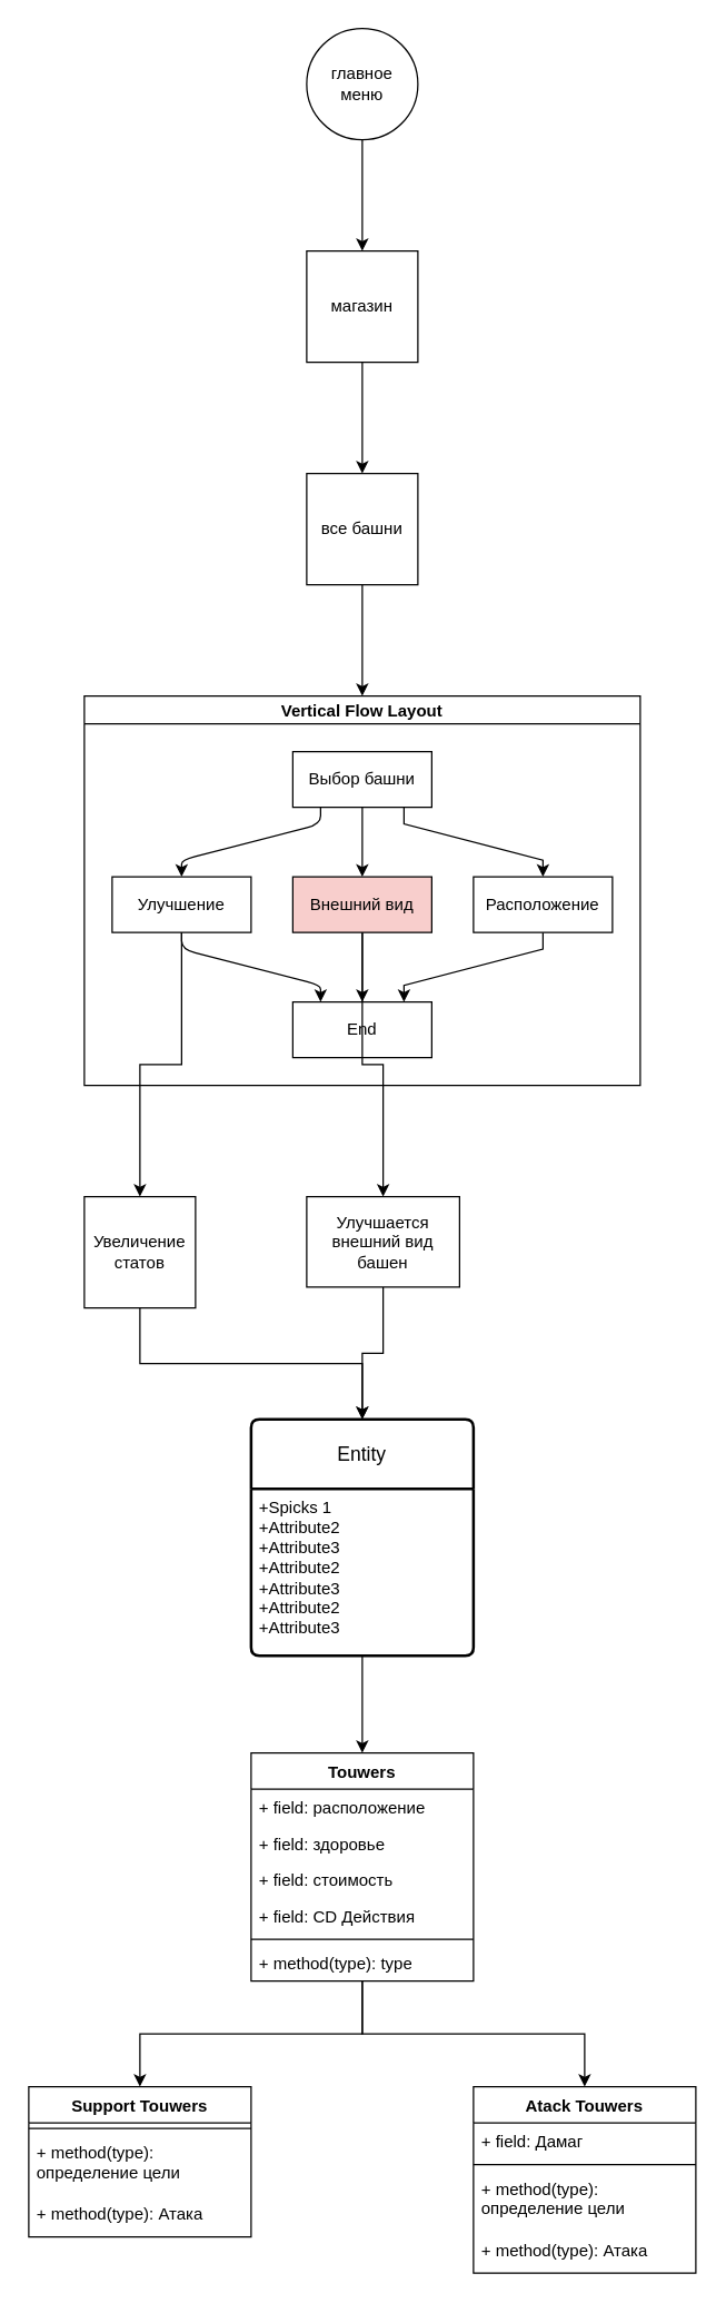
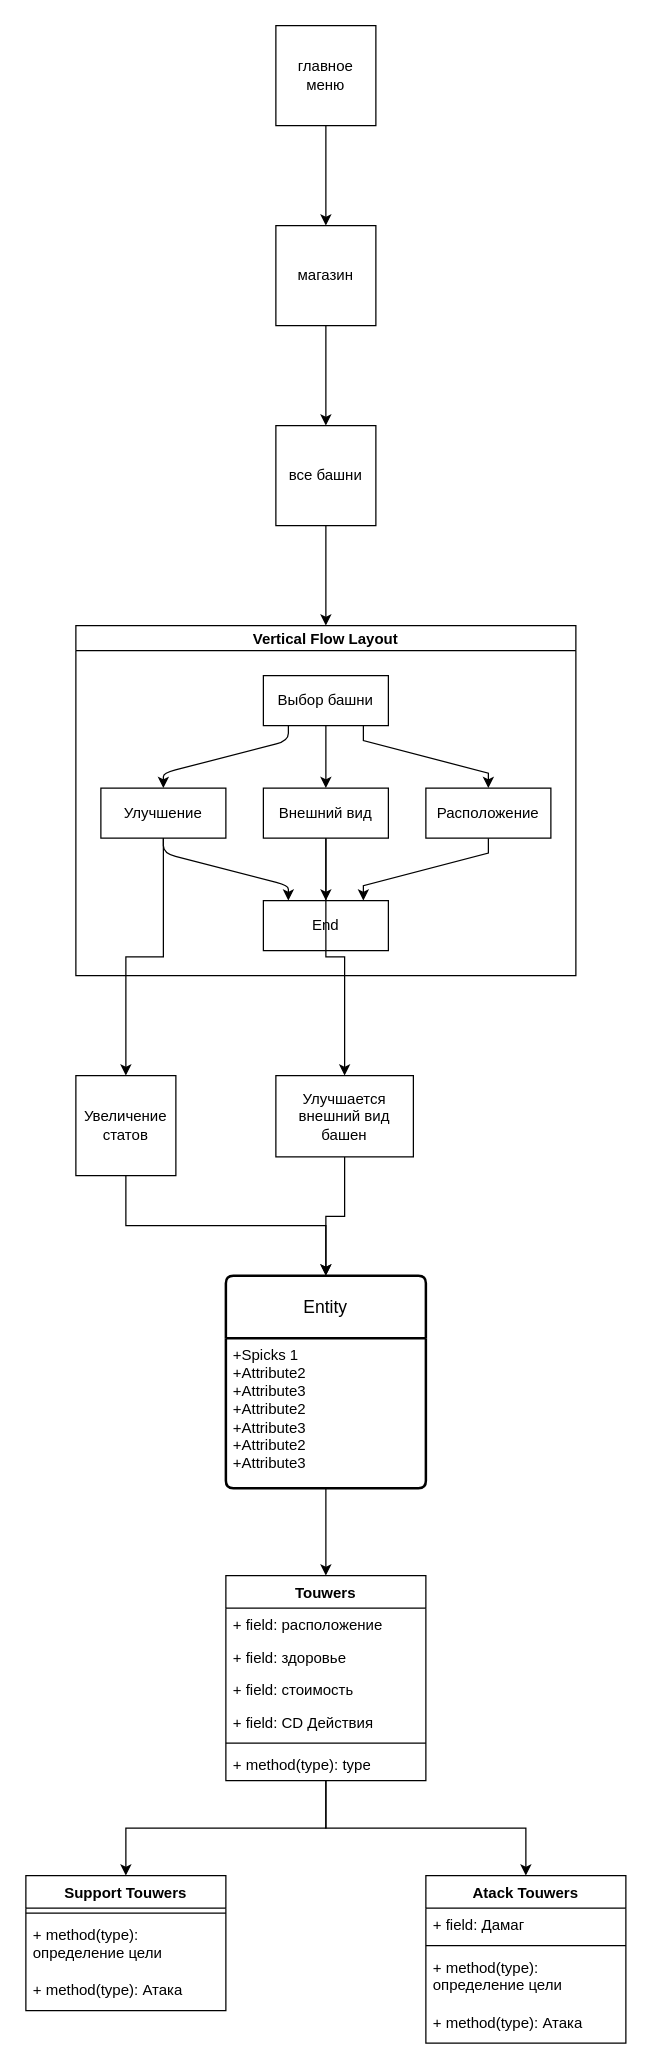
  <mxCell id="0" />
  <mxCell id="1" parent="0" />
  <mxCell id="2" style="edgeStyle=orthogonalEdgeStyle;rounded=0;orthogonalLoop=1;jettySize=auto;html=1;" edge="1" parent="1" source="3" target="5"><mxGeometry relative="1" as="geometry" /></mxCell>
- <mxCell id="3" value="главное меню" style="ellipse;whiteSpace=wrap;html=1;aspect=fixed;" vertex="1" parent="1"><mxGeometry x="220" y="20" width="80" height="80" as="geometry" /></mxCell>
+ <mxCell id="3" value="главное меню" style="whiteSpace=wrap;html=1;aspect=fixed;" vertex="1" parent="1"><mxGeometry x="220" y="20" width="80" height="80" as="geometry" /></mxCell>
  <mxCell id="4" style="edgeStyle=orthogonalEdgeStyle;rounded=0;orthogonalLoop=1;jettySize=auto;html=1;" edge="1" parent="1" source="5" target="7"><mxGeometry relative="1" as="geometry" /></mxCell>
  <mxCell id="5" value="магазин" style="whiteSpace=wrap;html=1;aspect=fixed;" vertex="1" parent="1"><mxGeometry x="220" y="180" width="80" height="80" as="geometry" /></mxCell>
  <mxCell id="6" style="edgeStyle=orthogonalEdgeStyle;rounded=0;orthogonalLoop=1;jettySize=auto;html=1;entryX=0.5;entryY=0;entryDx=0;entryDy=0;" edge="1" parent="1" source="7" target="19"><mxGeometry relative="1" as="geometry" /></mxCell>
  <mxCell id="7" value="все башни" style="whiteSpace=wrap;html=1;aspect=fixed;" vertex="1" parent="1"><mxGeometry x="220" y="340" width="80" height="80" as="geometry" /></mxCell>
  <mxCell id="8" value="Entity" style="swimlane;childLayout=stackLayout;horizontal=1;startSize=50;horizontalStack=0;rounded=1;fontSize=14;fontStyle=0;strokeWidth=2;resizeParent=0;resizeLast=1;shadow=0;dashed=0;align=center;arcSize=4;whiteSpace=wrap;html=1;" vertex="1" parent="1"><mxGeometry x="180" y="1020" width="160" height="170" as="geometry" /></mxCell>
  <mxCell id="9" value="+Spicks 1&lt;br style=&quot;border-color: var(--border-color);&quot;&gt;+Attribute2&lt;br style=&quot;border-color: var(--border-color);&quot;&gt;+Attribute3&lt;br style=&quot;border-color: var(--border-color);&quot;&gt;+Attribute2&lt;br style=&quot;border-color: var(--border-color);&quot;&gt;+Attribute3&lt;br style=&quot;border-color: var(--border-color);&quot;&gt;+Attribute2&lt;br style=&quot;border-color: var(--border-color);&quot;&gt;+Attribute3" style="align=left;strokeColor=none;fillColor=none;spacingLeft=4;fontSize=12;verticalAlign=top;resizable=0;rotatable=0;part=1;html=1;" vertex="1" parent="8"><mxGeometry y="50" width="160" height="120" as="geometry" /></mxCell>
  <mxCell id="10" style="edgeStyle=orthogonalEdgeStyle;rounded=0;orthogonalLoop=1;jettySize=auto;html=1;" edge="1" parent="1" source="12" target="40"><mxGeometry relative="1" as="geometry" /></mxCell>
  <mxCell id="11" style="edgeStyle=orthogonalEdgeStyle;rounded=0;orthogonalLoop=1;jettySize=auto;html=1;" edge="1" parent="1" source="12" target="35"><mxGeometry relative="1" as="geometry" /></mxCell>
  <mxCell id="12" value="Touwers" style="swimlane;fontStyle=1;align=center;verticalAlign=top;childLayout=stackLayout;horizontal=1;startSize=26;horizontalStack=0;resizeParent=1;resizeParentMax=0;resizeLast=0;collapsible=1;marginBottom=0;whiteSpace=wrap;html=1;" vertex="1" parent="1"><mxGeometry x="180" y="1260" width="160" height="164" as="geometry" /></mxCell>
  <mxCell id="13" value="+ field: расположение" style="text;strokeColor=none;fillColor=none;align=left;verticalAlign=top;spacingLeft=4;spacingRight=4;overflow=hidden;rotatable=0;points=[[0,0.5],[1,0.5]];portConstraint=eastwest;whiteSpace=wrap;html=1;" vertex="1" parent="12"><mxGeometry y="26" width="160" height="26" as="geometry" /></mxCell>
  <mxCell id="14" value="+ field: здоровье" style="text;strokeColor=none;fillColor=none;align=left;verticalAlign=top;spacingLeft=4;spacingRight=4;overflow=hidden;rotatable=0;points=[[0,0.5],[1,0.5]];portConstraint=eastwest;whiteSpace=wrap;html=1;" vertex="1" parent="12"><mxGeometry y="52" width="160" height="26" as="geometry" /></mxCell>
  <mxCell id="15" value="+ field: стоимость" style="text;strokeColor=none;fillColor=none;align=left;verticalAlign=top;spacingLeft=4;spacingRight=4;overflow=hidden;rotatable=0;points=[[0,0.5],[1,0.5]];portConstraint=eastwest;whiteSpace=wrap;html=1;" vertex="1" parent="12"><mxGeometry y="78" width="160" height="26" as="geometry" /></mxCell>
  <mxCell id="16" value="+ field: CD Действия" style="text;strokeColor=none;fillColor=none;align=left;verticalAlign=top;spacingLeft=4;spacingRight=4;overflow=hidden;rotatable=0;points=[[0,0.5],[1,0.5]];portConstraint=eastwest;whiteSpace=wrap;html=1;" vertex="1" parent="12"><mxGeometry y="104" width="160" height="26" as="geometry" /></mxCell>
  <mxCell id="17" value="" style="line;strokeWidth=1;fillColor=none;align=left;verticalAlign=middle;spacingTop=-1;spacingLeft=3;spacingRight=3;rotatable=0;labelPosition=right;points=[];portConstraint=eastwest;strokeColor=inherit;" vertex="1" parent="12"><mxGeometry y="130" width="160" height="8" as="geometry" /></mxCell>
  <mxCell id="18" value="+ method(type): type" style="text;strokeColor=none;fillColor=none;align=left;verticalAlign=top;spacingLeft=4;spacingRight=4;overflow=hidden;rotatable=0;points=[[0,0.5],[1,0.5]];portConstraint=eastwest;whiteSpace=wrap;html=1;" vertex="1" parent="12"><mxGeometry y="138" width="160" height="26" as="geometry" /></mxCell>
  <mxCell id="19" value="Vertical Flow Layout" style="swimlane;startSize=20;horizontal=1;childLayout=flowLayout;flowOrientation=north;resizable=0;interRankCellSpacing=50;containerType=tree;fontSize=12;" vertex="1" parent="1"><mxGeometry y="500" width="400" height="280" as="geometry" x="60" /></mxCell>
  <mxCell id="20" style="edgeStyle=orthogonalEdgeStyle;rounded=0;orthogonalLoop=1;jettySize=auto;html=1;noEdgeStyle=1;orthogonal=1;" edge="1" parent="19" source="21" target="30"><mxGeometry relative="1" as="geometry"><Array as="points"><mxPoint x="230" y="92" /><mxPoint x="330" y="118" /></Array></mxGeometry></mxCell>
  <mxCell id="21" value="Выбор башни" style="whiteSpace=wrap;html=1;" vertex="1" parent="19"><mxGeometry x="150" y="40" width="100" height="40" as="geometry" /></mxCell>
  <mxCell id="22" value="Улучшение" style="whiteSpace=wrap;html=1;" vertex="1" parent="19"><mxGeometry x="20" y="130" width="100" height="40" as="geometry" /></mxCell>
  <mxCell id="23" value="" style="html=1;rounded=1;curved=0;sourcePerimeterSpacing=0;targetPerimeterSpacing=0;startSize=6;endSize=6;noEdgeStyle=1;orthogonal=1;" edge="1" parent="19" source="21" target="22"><mxGeometry relative="1" as="geometry"><Array as="points"><mxPoint x="170" y="92" /><mxPoint x="70" y="118" /></Array></mxGeometry></mxCell>
- <mxCell id="24" value="Внешний вид" style="whiteSpace=wrap;html=1;fillColor=#f8cecc;" vertex="1" parent="19"><mxGeometry x="150" y="130" width="100" height="40" as="geometry" /></mxCell>
+ <mxCell id="24" value="Внешний вид" style="whiteSpace=wrap;html=1;" vertex="1" parent="19"><mxGeometry x="150" y="130" width="100" height="40" as="geometry" /></mxCell>
  <mxCell id="25" value="" style="html=1;rounded=1;curved=0;sourcePerimeterSpacing=0;targetPerimeterSpacing=0;startSize=6;endSize=6;noEdgeStyle=1;orthogonal=1;" edge="1" parent="19" source="21" target="24"><mxGeometry relative="1" as="geometry"><Array as="points"><mxPoint x="200" y="94" /><mxPoint x="200" y="118" /></Array></mxGeometry></mxCell>
  <mxCell id="26" value="End" style="whiteSpace=wrap;html=1;" vertex="1" parent="19"><mxGeometry x="150" y="220" width="100" height="40" as="geometry" /></mxCell>
  <mxCell id="27" value="" style="html=1;rounded=1;curved=0;sourcePerimeterSpacing=0;targetPerimeterSpacing=0;startSize=6;endSize=6;noEdgeStyle=1;orthogonal=1;" edge="1" parent="19" source="22" target="26"><mxGeometry relative="1" as="geometry"><Array as="points"><mxPoint x="70" y="182" /><mxPoint x="170" y="208" /></Array></mxGeometry></mxCell>
  <mxCell id="28" value="" style="html=1;rounded=1;curved=0;sourcePerimeterSpacing=0;targetPerimeterSpacing=0;startSize=6;endSize=6;noEdgeStyle=1;orthogonal=1;" edge="1" parent="19" source="24" target="26"><mxGeometry relative="1" as="geometry"><Array as="points"><mxPoint x="200" y="182" /><mxPoint x="200" y="206" /></Array></mxGeometry></mxCell>
  <mxCell id="29" style="edgeStyle=orthogonalEdgeStyle;rounded=0;orthogonalLoop=1;jettySize=auto;html=1;noEdgeStyle=1;orthogonal=1;" edge="1" parent="19" source="30" target="26"><mxGeometry relative="1" as="geometry"><Array as="points"><mxPoint x="330" y="182" /><mxPoint x="230" y="208" /></Array></mxGeometry></mxCell>
  <mxCell id="30" value="Расположение" style="whiteSpace=wrap;html=1;" vertex="1" parent="19"><mxGeometry x="280" y="130" width="100" height="40" as="geometry" /></mxCell>
  <mxCell id="31" style="edgeStyle=orthogonalEdgeStyle;rounded=0;orthogonalLoop=1;jettySize=auto;html=1;exitX=0.5;exitY=1;exitDx=0;exitDy=0;" edge="1" parent="1" source="32" target="8"><mxGeometry relative="1" as="geometry" /></mxCell>
  <mxCell id="32" value="Увеличение статов" style="whiteSpace=wrap;html=1;aspect=fixed;" vertex="1" parent="1"><mxGeometry y="860" width="80" height="80" as="geometry" x="60" /></mxCell>
  <mxCell id="33" style="edgeStyle=orthogonalEdgeStyle;rounded=0;orthogonalLoop=1;jettySize=auto;html=1;" edge="1" parent="1" source="34" target="8"><mxGeometry relative="1" as="geometry" /></mxCell>
  <mxCell id="34" value="Улучшается внешний вид башен" style="whiteSpace=wrap;html=1;aspect=fixed;" vertex="1" parent="1"><mxGeometry x="220" y="860" width="110" height="65" as="geometry" /></mxCell>
  <mxCell id="35" value="Atack Touwers" style="swimlane;fontStyle=1;align=center;verticalAlign=top;childLayout=stackLayout;horizontal=1;startSize=26;horizontalStack=0;resizeParent=1;resizeParentMax=0;resizeLast=0;collapsible=1;marginBottom=0;whiteSpace=wrap;html=1;" vertex="1" parent="1"><mxGeometry x="340" y="1500" width="160" height="134" as="geometry" /></mxCell>
  <mxCell id="36" value="+ field: Дамаг" style="text;strokeColor=none;fillColor=none;align=left;verticalAlign=top;spacingLeft=4;spacingRight=4;overflow=hidden;rotatable=0;points=[[0,0.5],[1,0.5]];portConstraint=eastwest;whiteSpace=wrap;html=1;" vertex="1" parent="35"><mxGeometry y="26" width="160" height="26" as="geometry" /></mxCell>
  <mxCell id="37" value="" style="line;strokeWidth=1;fillColor=none;align=left;verticalAlign=middle;spacingTop=-1;spacingLeft=3;spacingRight=3;rotatable=0;labelPosition=right;points=[];portConstraint=eastwest;strokeColor=inherit;" vertex="1" parent="35"><mxGeometry y="52" width="160" height="8" as="geometry" /></mxCell>
  <mxCell id="38" value="+ method(type): определение цели" style="text;strokeColor=none;fillColor=none;align=left;verticalAlign=top;spacingLeft=4;spacingRight=4;overflow=hidden;rotatable=0;points=[[0,0.5],[1,0.5]];portConstraint=eastwest;whiteSpace=wrap;html=1;" vertex="1" parent="35"><mxGeometry y="60" width="160" height="44" as="geometry" /></mxCell>
  <mxCell id="39" value="+ method(type): Атака" style="text;strokeColor=none;fillColor=none;align=left;verticalAlign=top;spacingLeft=4;spacingRight=4;overflow=hidden;rotatable=0;points=[[0,0.5],[1,0.5]];portConstraint=eastwest;whiteSpace=wrap;html=1;" vertex="1" parent="35"><mxGeometry y="104" width="160" height="30" as="geometry" /></mxCell>
  <mxCell id="40" value="Support Touwers" style="swimlane;fontStyle=1;align=center;verticalAlign=top;childLayout=stackLayout;horizontal=1;startSize=26;horizontalStack=0;resizeParent=1;resizeParentMax=0;resizeLast=0;collapsible=1;marginBottom=0;whiteSpace=wrap;html=1;" vertex="1" parent="1"><mxGeometry x="20" y="1500" width="160" height="108" as="geometry" /></mxCell>
  <mxCell id="41" value="" style="line;strokeWidth=1;fillColor=none;align=left;verticalAlign=middle;spacingTop=-1;spacingLeft=3;spacingRight=3;rotatable=0;labelPosition=right;points=[];portConstraint=eastwest;strokeColor=inherit;" vertex="1" parent="40"><mxGeometry y="26" width="160" height="8" as="geometry" /></mxCell>
  <mxCell id="42" value="+ method(type): определение цели" style="text;strokeColor=none;fillColor=none;align=left;verticalAlign=top;spacingLeft=4;spacingRight=4;overflow=hidden;rotatable=0;points=[[0,0.5],[1,0.5]];portConstraint=eastwest;whiteSpace=wrap;html=1;" vertex="1" parent="40"><mxGeometry y="34" width="160" height="44" as="geometry" /></mxCell>
  <mxCell id="43" value="+ method(type): Атака" style="text;strokeColor=none;fillColor=none;align=left;verticalAlign=top;spacingLeft=4;spacingRight=4;overflow=hidden;rotatable=0;points=[[0,0.5],[1,0.5]];portConstraint=eastwest;whiteSpace=wrap;html=1;" vertex="1" parent="40"><mxGeometry y="78" width="160" height="30" as="geometry" /></mxCell>
  <mxCell id="44" style="edgeStyle=orthogonalEdgeStyle;rounded=0;orthogonalLoop=1;jettySize=auto;html=1;entryX=0.5;entryY=0;entryDx=0;entryDy=0;" edge="1" parent="1" source="9" target="12"><mxGeometry relative="1" as="geometry" /></mxCell>
  <mxCell id="45" style="edgeStyle=orthogonalEdgeStyle;rounded=0;orthogonalLoop=1;jettySize=auto;html=1;" edge="1" parent="1" source="22" target="32"><mxGeometry relative="1" as="geometry" /></mxCell>
  <mxCell id="46" style="edgeStyle=orthogonalEdgeStyle;rounded=0;orthogonalLoop=1;jettySize=auto;html=1;" edge="1" parent="1" source="24" target="34"><mxGeometry relative="1" as="geometry" /></mxCell>
